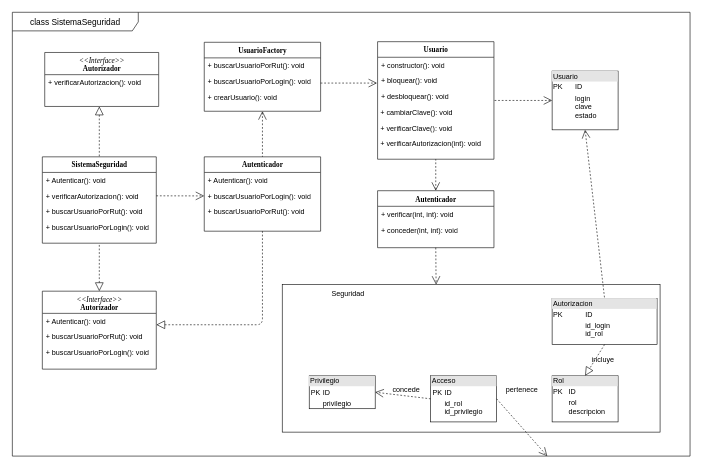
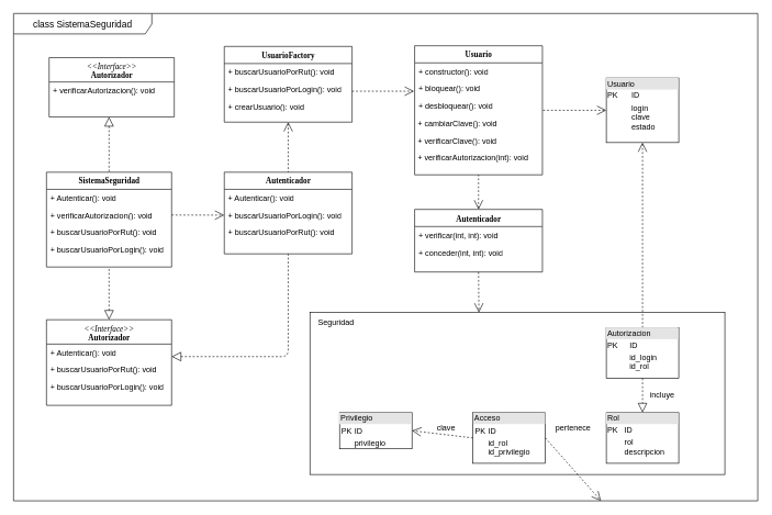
  <mxCell id="0" />
  <mxCell id="1" parent="0" />
  <mxCell id="2" value="" style="rounded=0;whiteSpace=wrap;html=1;" parent="1" vertex="1"><mxGeometry x="470" y="474" width="630" height="246" as="geometry" /></mxCell>
  <mxCell id="3" value="&lt;font style=&quot;font-size: 14px&quot;&gt;class SistemaSeguridad&lt;/font&gt;" style="shape=umlFrame;whiteSpace=wrap;html=1;width=210;height=31;" parent="1" vertex="1"><mxGeometry y="20" width="1130" height="740" as="geometry" x="20" /></mxCell>
  <mxCell id="4" value="UsuarioFactory" style="swimlane;html=1;fontStyle=1;align=center;verticalAlign=top;childLayout=stackLayout;horizontal=1;startSize=26;horizontalStack=0;resizeParent=1;resizeLast=0;collapsible=1;marginBottom=0;swimlaneFillColor=#ffffff;rounded=0;shadow=0;comic=0;labelBackgroundColor=none;strokeColor=#000000;strokeWidth=1;fillColor=none;fontFamily=Verdana;fontSize=12;fontColor=#000000;" parent="1" vertex="1"><mxGeometry x="340" y="70" width="194" height="115" as="geometry" /></mxCell>
  <mxCell id="5" value="+ buscarUsuarioPorRut(): void" style="text;html=1;strokeColor=none;fillColor=none;align=left;verticalAlign=top;spacingLeft=4;spacingRight=4;whiteSpace=wrap;overflow=hidden;rotatable=0;points=[[0,0.5],[1,0.5]];portConstraint=eastwest;" parent="4" vertex="1"><mxGeometry y="26" width="194" height="26" as="geometry" /></mxCell>
  <mxCell id="6" value="+ buscarUsuarioPorLogin(): void" style="text;html=1;strokeColor=none;fillColor=none;align=left;verticalAlign=top;spacingLeft=4;spacingRight=4;whiteSpace=wrap;overflow=hidden;rotatable=0;points=[[0,0.5],[1,0.5]];portConstraint=eastwest;" parent="4" vertex="1"><mxGeometry y="52" width="194" height="26" as="geometry" /></mxCell>
  <mxCell id="7" value="+ crearUsuario(): void" style="text;html=1;strokeColor=none;fillColor=none;align=left;verticalAlign=top;spacingLeft=4;spacingRight=4;whiteSpace=wrap;overflow=hidden;rotatable=0;points=[[0,0.5],[1,0.5]];portConstraint=eastwest;" parent="4" vertex="1"><mxGeometry y="78" width="194" height="26" as="geometry" /></mxCell>
  <mxCell id="8" value="Autenticador" style="swimlane;html=1;fontStyle=1;align=center;verticalAlign=top;childLayout=stackLayout;horizontal=1;startSize=26;horizontalStack=0;resizeParent=1;resizeLast=0;collapsible=1;marginBottom=0;swimlaneFillColor=#ffffff;rounded=0;shadow=0;comic=0;labelBackgroundColor=none;strokeColor=#000000;strokeWidth=1;fillColor=none;fontFamily=Verdana;fontSize=12;fontColor=#000000;" parent="1" vertex="1"><mxGeometry x="340" y="261" width="194" height="124" as="geometry" /></mxCell>
  <mxCell id="9" value="+ Autenticar(): void" style="text;html=1;strokeColor=none;fillColor=none;align=left;verticalAlign=top;spacingLeft=4;spacingRight=4;whiteSpace=wrap;overflow=hidden;rotatable=0;points=[[0,0.5],[1,0.5]];portConstraint=eastwest;" parent="8" vertex="1"><mxGeometry y="26" width="194" height="26" as="geometry" /></mxCell>
  <mxCell id="10" value="+ buscarUsuarioPorLogin(): void" style="text;html=1;strokeColor=none;fillColor=none;align=left;verticalAlign=top;spacingLeft=4;spacingRight=4;whiteSpace=wrap;overflow=hidden;rotatable=0;points=[[0,0.5],[1,0.5]];portConstraint=eastwest;" parent="8" vertex="1"><mxGeometry y="52" width="194" height="26" as="geometry" /></mxCell>
  <mxCell id="11" value="+ buscarUsuarioPorRut(): void" style="text;html=1;strokeColor=none;fillColor=none;align=left;verticalAlign=top;spacingLeft=4;spacingRight=4;whiteSpace=wrap;overflow=hidden;rotatable=0;points=[[0,0.5],[1,0.5]];portConstraint=eastwest;" parent="8" vertex="1"><mxGeometry y="78" width="194" height="26" as="geometry" /></mxCell>
  <mxCell id="12" value="SistemaSeguridad" style="swimlane;html=1;fontStyle=1;align=center;verticalAlign=top;childLayout=stackLayout;horizontal=1;startSize=26;horizontalStack=0;resizeParent=1;resizeLast=0;collapsible=1;marginBottom=0;swimlaneFillColor=#ffffff;rounded=0;shadow=0;comic=0;labelBackgroundColor=none;strokeColor=#000000;strokeWidth=1;fillColor=none;fontFamily=Verdana;fontSize=12;fontColor=#000000;" parent="1" vertex="1"><mxGeometry x="70" y="261" width="190" height="144" as="geometry" /></mxCell>
  <mxCell id="13" value="+ Autenticar(): void" style="text;html=1;strokeColor=none;fillColor=none;align=left;verticalAlign=top;spacingLeft=4;spacingRight=4;whiteSpace=wrap;overflow=hidden;rotatable=0;points=[[0,0.5],[1,0.5]];portConstraint=eastwest;" parent="12" vertex="1"><mxGeometry y="26" width="190" height="26" as="geometry" /></mxCell>
  <mxCell id="14" value="+ verificarAutorizacion(): void" style="text;html=1;strokeColor=none;fillColor=none;align=left;verticalAlign=top;spacingLeft=4;spacingRight=4;whiteSpace=wrap;overflow=hidden;rotatable=0;points=[[0,0.5],[1,0.5]];portConstraint=eastwest;" parent="12" vertex="1"><mxGeometry y="52" width="190" height="26" as="geometry" /></mxCell>
  <mxCell id="15" value="+ buscarUsuarioPorRut(): void" style="text;html=1;strokeColor=none;fillColor=none;align=left;verticalAlign=top;spacingLeft=4;spacingRight=4;whiteSpace=wrap;overflow=hidden;rotatable=0;points=[[0,0.5],[1,0.5]];portConstraint=eastwest;" parent="12" vertex="1"><mxGeometry y="78" width="190" height="26" as="geometry" /></mxCell>
  <mxCell id="16" value="+ buscarUsuarioPorLogin(): void" style="text;html=1;strokeColor=none;fillColor=none;align=left;verticalAlign=top;spacingLeft=4;spacingRight=4;whiteSpace=wrap;overflow=hidden;rotatable=0;points=[[0,0.5],[1,0.5]];portConstraint=eastwest;" parent="1" vertex="1"><mxGeometry x="70" y="365" width="190" height="26" as="geometry" /></mxCell>
  <mxCell id="17" value="&lt;i style=&quot;font-weight: normal&quot;&gt;&lt;font style=&quot;font-size: 12px&quot;&gt;&amp;lt;&amp;lt;Interface&amp;gt;&amp;gt;&lt;/font&gt;&lt;/i&gt;&lt;br&gt;Autorizador" style="swimlane;html=1;fontStyle=1;align=center;verticalAlign=top;childLayout=stackLayout;horizontal=1;startSize=37;horizontalStack=0;resizeParent=1;resizeLast=0;collapsible=1;marginBottom=0;swimlaneFillColor=#ffffff;rounded=0;shadow=0;comic=0;labelBackgroundColor=none;strokeColor=#000000;strokeWidth=1;fillColor=none;fontFamily=Verdana;fontSize=12;fontColor=#000000;" parent="1" vertex="1"><mxGeometry x="70" y="485" width="190" height="130" as="geometry" /></mxCell>
  <mxCell id="18" value="+ Autenticar(): void" style="text;html=1;strokeColor=none;fillColor=none;align=left;verticalAlign=top;spacingLeft=4;spacingRight=4;whiteSpace=wrap;overflow=hidden;rotatable=0;points=[[0,0.5],[1,0.5]];portConstraint=eastwest;" parent="17" vertex="1"><mxGeometry y="37" width="190" height="26" as="geometry" /></mxCell>
  <mxCell id="19" value="+ buscarUsuarioPorRut(): void" style="text;html=1;strokeColor=none;fillColor=none;align=left;verticalAlign=top;spacingLeft=4;spacingRight=4;whiteSpace=wrap;overflow=hidden;rotatable=0;points=[[0,0.5],[1,0.5]];portConstraint=eastwest;" parent="17" vertex="1"><mxGeometry y="63" width="190" height="26" as="geometry" /></mxCell>
  <mxCell id="20" value="+ buscarUsuarioPorLogin(): void" style="text;html=1;strokeColor=none;fillColor=none;align=left;verticalAlign=top;spacingLeft=4;spacingRight=4;whiteSpace=wrap;overflow=hidden;rotatable=0;points=[[0,0.5],[1,0.5]];portConstraint=eastwest;" parent="17" vertex="1"><mxGeometry y="89" width="190" height="26" as="geometry" /></mxCell>
  <mxCell id="21" value="" style="endArrow=none;html=1;exitX=1;exitY=0.5;exitDx=0;exitDy=0;endSize=6;endFill=0;startArrow=block;startFill=0;startSize=12;dashed=1;entryX=0.5;entryY=1;entryDx=0;entryDy=0;" parent="1" target="8" edge="1"><mxGeometry width="50" height="50" relative="1" as="geometry"><mxPoint x="260" y="541" as="sourcePoint" /><mxPoint x="420" y="414" as="targetPoint" /><Array as="points"><mxPoint x="437" y="541" /></Array></mxGeometry></mxCell>
  <mxCell id="22" value="" style="endArrow=none;html=1;dashed=1;exitX=0.5;exitY=1;exitDx=0;exitDy=0;entryX=0.5;entryY=0;entryDx=0;entryDy=0;startArrow=open;startFill=0;startSize=12;" parent="1" source="4" target="8" edge="1"><mxGeometry width="50" height="50" relative="1" as="geometry"><mxPoint x="530" y="78" as="sourcePoint" /><mxPoint x="580" y="28" as="targetPoint" /></mxGeometry></mxCell>
  <mxCell id="23" value="&lt;div style=&quot;box-sizing: border-box ; width: 100% ; background: #e4e4e4 ; padding: 2px&quot;&gt;Usuario&lt;/div&gt;&lt;table style=&quot;width: 100% ; font-size: 1em&quot; cellpadding=&quot;2&quot; cellspacing=&quot;0&quot;&gt;&lt;tbody&gt;&lt;tr&gt;&lt;td&gt;PK&lt;/td&gt;&lt;td&gt;ID&lt;/td&gt;&lt;/tr&gt;&lt;tr&gt;&lt;td&gt;&lt;br&gt;&lt;/td&gt;&lt;td&gt;login&lt;br&gt;clave&lt;br&gt;estado&lt;br&gt;&lt;/td&gt;&lt;/tr&gt;&lt;/tbody&gt;&lt;/table&gt;" style="verticalAlign=top;align=left;overflow=fill;html=1;" parent="1" vertex="1"><mxGeometry x="920" y="118" width="110" height="98" as="geometry" /></mxCell>
  <mxCell id="24" value="" style="endArrow=none;html=1;dashed=1;startArrow=open;startFill=0;startSize=12;exitX=0.5;exitY=1;exitDx=0;exitDy=0;entryX=0.5;entryY=0;entryDx=0;entryDy=0;" parent="1" source="23" target="40" edge="1"><mxGeometry width="50" height="50" relative="1" as="geometry"><mxPoint x="974" y="252" as="sourcePoint" /><mxPoint x="974" y="301" as="targetPoint" /></mxGeometry></mxCell>
  <mxCell id="25" value="" style="endArrow=open;html=1;dashed=1;exitX=1;exitY=0.5;exitDx=0;exitDy=0;entryX=0;entryY=0.5;entryDx=0;entryDy=0;startArrow=none;startFill=0;endFill=0;startSize=6;endSize=12;" parent="1" source="14" edge="1"><mxGeometry width="50" height="50" relative="1" as="geometry"><mxPoint x="260" y="359" as="sourcePoint" /><mxPoint x="339.833" y="326.167" as="targetPoint" /></mxGeometry></mxCell>
  <mxCell id="26" value="&lt;i style=&quot;font-weight: normal&quot;&gt;&lt;font style=&quot;font-size: 12px&quot;&gt;&amp;lt;&amp;lt;Interface&amp;gt;&amp;gt;&lt;/font&gt;&lt;/i&gt;&lt;br&gt;Autorizador" style="swimlane;html=1;fontStyle=1;align=center;verticalAlign=top;childLayout=stackLayout;horizontal=1;startSize=37;horizontalStack=0;resizeParent=1;resizeLast=0;collapsible=1;marginBottom=0;swimlaneFillColor=#ffffff;rounded=0;shadow=0;comic=0;labelBackgroundColor=none;strokeColor=#000000;strokeWidth=1;fillColor=none;fontFamily=Verdana;fontSize=12;fontColor=#000000;" parent="1" vertex="1"><mxGeometry x="74" y="87" width="190" height="90" as="geometry" /></mxCell>
  <mxCell id="27" value="+ verificarAutorizacion(): void" style="text;html=1;strokeColor=none;fillColor=none;align=left;verticalAlign=top;spacingLeft=4;spacingRight=4;whiteSpace=wrap;overflow=hidden;rotatable=0;points=[[0,0.5],[1,0.5]];portConstraint=eastwest;" parent="26" vertex="1"><mxGeometry y="37" width="190" height="26" as="geometry" /></mxCell>
  <mxCell id="28" value="" style="endArrow=none;html=1;dashed=1;entryX=0.5;entryY=0;entryDx=0;entryDy=0;startArrow=block;startFill=0;startSize=12;" parent="1" target="12" edge="1"><mxGeometry width="50" height="50" relative="1" as="geometry"><mxPoint x="165" y="177" as="sourcePoint" /><mxPoint x="430" y="277" as="targetPoint" /></mxGeometry></mxCell>
  <mxCell id="29" value="" style="endArrow=none;html=1;dashed=1;entryX=0.5;entryY=1;entryDx=0;entryDy=0;startArrow=block;startFill=0;startSize=12;exitX=0.5;exitY=0;exitDx=0;exitDy=0;" parent="1" source="17" target="12" edge="1"><mxGeometry width="50" height="50" relative="1" as="geometry"><mxPoint x="175" y="187" as="sourcePoint" /><mxPoint x="175" y="277" as="targetPoint" /></mxGeometry></mxCell>
  <mxCell id="30" value="Usuario" style="swimlane;html=1;fontStyle=1;align=center;verticalAlign=top;childLayout=stackLayout;horizontal=1;startSize=26;horizontalStack=0;resizeParent=1;resizeLast=0;collapsible=1;marginBottom=0;swimlaneFillColor=#ffffff;rounded=0;shadow=0;comic=0;labelBackgroundColor=none;strokeColor=#000000;strokeWidth=1;fillColor=none;fontFamily=Verdana;fontSize=12;fontColor=#000000;" parent="1" vertex="1"><mxGeometry x="629" y="69" width="194" height="196" as="geometry" /></mxCell>
  <mxCell id="31" value="+ constructor(): void" style="text;html=1;strokeColor=none;fillColor=none;align=left;verticalAlign=top;spacingLeft=4;spacingRight=4;whiteSpace=wrap;overflow=hidden;rotatable=0;points=[[0,0.5],[1,0.5]];portConstraint=eastwest;" parent="30" vertex="1"><mxGeometry y="26" width="194" height="26" as="geometry" /></mxCell>
  <mxCell id="32" value="+ bloquear(): void" style="text;html=1;strokeColor=none;fillColor=none;align=left;verticalAlign=top;spacingLeft=4;spacingRight=4;whiteSpace=wrap;overflow=hidden;rotatable=0;points=[[0,0.5],[1,0.5]];portConstraint=eastwest;" parent="30" vertex="1"><mxGeometry y="52" width="194" height="26" as="geometry" /></mxCell>
  <mxCell id="33" value="+ desbloquear(): void" style="text;html=1;strokeColor=none;fillColor=none;align=left;verticalAlign=top;spacingLeft=4;spacingRight=4;whiteSpace=wrap;overflow=hidden;rotatable=0;points=[[0,0.5],[1,0.5]];portConstraint=eastwest;" parent="30" vertex="1"><mxGeometry y="78" width="194" height="26" as="geometry" /></mxCell>
  <mxCell id="34" value="+ cambiarClave(): void" style="text;html=1;strokeColor=none;fillColor=none;align=left;verticalAlign=top;spacingLeft=4;spacingRight=4;whiteSpace=wrap;overflow=hidden;rotatable=0;points=[[0,0.5],[1,0.5]];portConstraint=eastwest;" parent="1" vertex="1"><mxGeometry x="628" y="174" width="194" height="26" as="geometry" /></mxCell>
  <mxCell id="35" value="+ verificarClave(): void" style="text;html=1;strokeColor=none;fillColor=none;align=left;verticalAlign=top;spacingLeft=4;spacingRight=4;whiteSpace=wrap;overflow=hidden;rotatable=0;points=[[0,0.5],[1,0.5]];portConstraint=eastwest;" parent="1" vertex="1"><mxGeometry x="628" y="200" width="194" height="26" as="geometry" /></mxCell>
  <mxCell id="36" value="+ verificarAutorizacion(int): void" style="text;html=1;strokeColor=none;fillColor=none;align=left;verticalAlign=top;spacingLeft=4;spacingRight=4;whiteSpace=wrap;overflow=hidden;rotatable=0;points=[[0,0.5],[1,0.5]];portConstraint=eastwest;" parent="1" vertex="1"><mxGeometry x="628" y="226" width="194" height="26" as="geometry" /></mxCell>
  <mxCell id="37" value="Autenticador" style="swimlane;html=1;fontStyle=1;align=center;verticalAlign=top;childLayout=stackLayout;horizontal=1;startSize=26;horizontalStack=0;resizeParent=1;resizeLast=0;collapsible=1;marginBottom=0;swimlaneFillColor=#ffffff;rounded=0;shadow=0;comic=0;labelBackgroundColor=none;strokeColor=#000000;strokeWidth=1;fillColor=none;fontFamily=Verdana;fontSize=12;fontColor=#000000;" parent="1" vertex="1"><mxGeometry x="629" y="317.5" width="194" height="95" as="geometry" /></mxCell>
  <mxCell id="38" value="+ verificar(int, int): void" style="text;html=1;strokeColor=none;fillColor=none;align=left;verticalAlign=top;spacingLeft=4;spacingRight=4;whiteSpace=wrap;overflow=hidden;rotatable=0;points=[[0,0.5],[1,0.5]];portConstraint=eastwest;" parent="37" vertex="1"><mxGeometry y="26" width="194" height="26" as="geometry" /></mxCell>
  <mxCell id="39" value="+ conceder(int, int): void" style="text;html=1;strokeColor=none;fillColor=none;align=left;verticalAlign=top;spacingLeft=4;spacingRight=4;whiteSpace=wrap;overflow=hidden;rotatable=0;points=[[0,0.5],[1,0.5]];portConstraint=eastwest;" parent="37" vertex="1"><mxGeometry y="52" width="194" height="26" as="geometry" /></mxCell>
- <mxCell id="40" value="&lt;div style=&quot;box-sizing: border-box ; width: 100% ; background: #e4e4e4 ; padding: 2px&quot;&gt;Autorizacion&lt;/div&gt;&lt;table style=&quot;width: 100% ; font-size: 1em&quot; cellpadding=&quot;2&quot; cellspacing=&quot;0&quot;&gt;&lt;tbody&gt;&lt;tr&gt;&lt;td&gt;PK&lt;/td&gt;&lt;td&gt;ID&lt;/td&gt;&lt;/tr&gt;&lt;tr&gt;&lt;td&gt;&lt;br&gt;&lt;/td&gt;&lt;td&gt;id_login&lt;br&gt;id_rol&lt;/td&gt;&lt;/tr&gt;&lt;tr&gt;&lt;td&gt;&lt;/td&gt;&lt;td&gt;&lt;br&gt;&lt;/td&gt;&lt;/tr&gt;&lt;/tbody&gt;&lt;/table&gt;" style="verticalAlign=top;align=left;overflow=fill;html=1;" parent="1" vertex="1"><mxGeometry x="920" y="497" width="175" height="77" as="geometry" /></mxCell>
+ <mxCell id="40" value="&lt;div style=&quot;box-sizing: border-box ; width: 100% ; background: #e4e4e4 ; padding: 2px&quot;&gt;Autorizacion&lt;/div&gt;&lt;table style=&quot;width: 100% ; font-size: 1em&quot; cellpadding=&quot;2&quot; cellspacing=&quot;0&quot;&gt;&lt;tbody&gt;&lt;tr&gt;&lt;td&gt;PK&lt;/td&gt;&lt;td&gt;ID&lt;/td&gt;&lt;/tr&gt;&lt;tr&gt;&lt;td&gt;&lt;br&gt;&lt;/td&gt;&lt;td&gt;id_login&lt;br&gt;id_rol&lt;/td&gt;&lt;/tr&gt;&lt;tr&gt;&lt;td&gt;&lt;/td&gt;&lt;td&gt;&lt;br&gt;&lt;/td&gt;&lt;/tr&gt;&lt;/tbody&gt;&lt;/table&gt;" style="verticalAlign=top;align=left;overflow=fill;html=1;" parent="1" vertex="1"><mxGeometry x="920" y="497" width="110" height="77" as="geometry" /></mxCell>
  <mxCell id="41" value="" style="endArrow=none;html=1;dashed=1;exitX=0.5;exitY=0;exitDx=0;exitDy=0;entryX=0.5;entryY=1;entryDx=0;entryDy=0;startArrow=open;startFill=0;startSize=12;" parent="1" source="37" target="30" edge="1"><mxGeometry width="50" height="50" relative="1" as="geometry"><mxPoint x="483" y="195" as="sourcePoint" /><mxPoint x="483" y="271" as="targetPoint" /></mxGeometry></mxCell>
  <mxCell id="42" value="" style="endArrow=open;html=1;dashed=1;endFill=0;startSize=6;endSize=12;" parent="1" edge="1"><mxGeometry width="50" height="50" relative="1" as="geometry"><mxPoint x="534" y="138" as="sourcePoint" /><mxPoint x="628" y="138" as="targetPoint" /></mxGeometry></mxCell>
- <mxCell id="43" value="Seguridad" style="text;html=1;strokeColor=none;fillColor=none;align=center;verticalAlign=middle;whiteSpace=wrap;rounded=0;" parent="1" vertex="1"><mxGeometry x="540" y="479" width="80" height="20" as="geometry" /></mxCell>
+ <mxCell id="43" value="Seguridad" style="text;html=1;strokeColor=none;fillColor=none;align=center;verticalAlign=middle;whiteSpace=wrap;rounded=0;" parent="1" vertex="1"><mxGeometry x="470" y="479" width="80" height="20" as="geometry" /></mxCell>
  <mxCell id="44" value="&lt;div style=&quot;box-sizing: border-box ; width: 100% ; background: #e4e4e4 ; padding: 2px&quot;&gt;Rol&lt;/div&gt;&lt;table style=&quot;width: 100% ; font-size: 1em&quot; cellpadding=&quot;2&quot; cellspacing=&quot;0&quot;&gt;&lt;tbody&gt;&lt;tr&gt;&lt;td&gt;PK&lt;/td&gt;&lt;td&gt;ID&lt;/td&gt;&lt;/tr&gt;&lt;tr&gt;&lt;td&gt;&lt;br&gt;&lt;/td&gt;&lt;td&gt;rol&lt;br&gt;descripcion&lt;/td&gt;&lt;/tr&gt;&lt;tr&gt;&lt;td&gt;&lt;/td&gt;&lt;td&gt;&lt;br&gt;&lt;/td&gt;&lt;/tr&gt;&lt;/tbody&gt;&lt;/table&gt;" style="verticalAlign=top;align=left;overflow=fill;html=1;" parent="1" vertex="1"><mxGeometry x="920" y="626" width="110" height="77" as="geometry" /></mxCell>
  <mxCell id="45" value="&lt;div style=&quot;box-sizing: border-box ; width: 100% ; background: #e4e4e4 ; padding: 2px&quot;&gt;Acceso&lt;/div&gt;&lt;table&gt;&lt;tbody&gt;&lt;tr&gt;&lt;td&gt;PK&lt;/td&gt;&lt;td&gt;ID&lt;/td&gt;&lt;/tr&gt;&lt;tr&gt;&lt;td&gt;&lt;br&gt;&lt;/td&gt;&lt;td&gt;id_rol&lt;br&gt;id_privilegio&lt;/td&gt;&lt;/tr&gt;&lt;tr&gt;&lt;td&gt;&lt;br&gt;&lt;/td&gt;&lt;/tr&gt;&lt;/tbody&gt;&lt;/table&gt;" style="verticalAlign=top;align=left;overflow=fill;html=1;" parent="1" vertex="1"><mxGeometry x="717.5" y="626" width="110" height="77" as="geometry" /></mxCell>
  <mxCell id="46" value="&lt;div style=&quot;box-sizing: border-box ; width: 100% ; background: #e4e4e4 ; padding: 2px&quot;&gt;Privilegio&lt;/div&gt;&lt;table&gt;&lt;tbody&gt;&lt;tr&gt;&lt;td&gt;PK&lt;/td&gt;&lt;td&gt;ID&lt;/td&gt;&lt;/tr&gt;&lt;tr&gt;&lt;td&gt;&lt;br&gt;&lt;/td&gt;&lt;td&gt;privilegio&lt;br&gt;descripcion&lt;/td&gt;&lt;/tr&gt;&lt;tr&gt;&lt;td&gt;&lt;br&gt;&lt;/td&gt;&lt;/tr&gt;&lt;/tbody&gt;&lt;/table&gt;" style="verticalAlign=top;align=left;overflow=fill;html=1;" parent="1" vertex="1"><mxGeometry x="515" y="626" width="110" height="55" as="geometry" /></mxCell>
  <mxCell id="47" value="" style="endArrow=open;html=1;dashed=1;endFill=0;startSize=6;endSize=12;exitX=1;exitY=0.5;exitDx=0;exitDy=0;" parent="1" source="45" target="3" edge="1"><mxGeometry width="50" height="50" relative="1" as="geometry"><mxPoint x="827.5" y="667.276" as="sourcePoint" /><mxPoint x="904.513" y="667.403" as="targetPoint" /></mxGeometry></mxCell>
  <mxCell id="48" value="" style="endArrow=open;html=1;entryX=1;entryY=0.5;entryDx=0;entryDy=0;dashed=1;endFill=0;startSize=6;endSize=12;exitX=0;exitY=0.5;exitDx=0;exitDy=0;" parent="1" source="45" target="46" edge="1"><mxGeometry width="50" height="50" relative="1" as="geometry"><mxPoint x="837.207" y="674.793" as="sourcePoint" /><mxPoint x="930.31" y="674.793" as="targetPoint" /></mxGeometry></mxCell>
  <mxCell id="49" value="" style="endArrow=block;html=1;entryX=0.5;entryY=0;entryDx=0;entryDy=0;dashed=1;endFill=0;startSize=6;endSize=12;exitX=0.5;exitY=1;exitDx=0;exitDy=0;" parent="1" source="40" target="44" edge="1"><mxGeometry width="50" height="50" relative="1" as="geometry"><mxPoint x="847.207" y="684.793" as="sourcePoint" /><mxPoint x="940.31" y="684.793" as="targetPoint" /></mxGeometry></mxCell>
  <mxCell id="50" value="pertenece" style="text;html=1;strokeColor=none;fillColor=none;align=center;verticalAlign=middle;whiteSpace=wrap;rounded=0;" parent="1" vertex="1"><mxGeometry x="840" y="639" width="60" height="20" as="geometry" /></mxCell>
  <mxCell id="51" value="incluye" style="text;html=1;strokeColor=none;fillColor=none;align=center;verticalAlign=middle;whiteSpace=wrap;rounded=0;" parent="1" vertex="1"><mxGeometry x="975" y="590" width="60" height="20" as="geometry" /></mxCell>
- <mxCell id="52" value="concede" style="text;html=1;strokeColor=none;fillColor=none;align=center;verticalAlign=middle;whiteSpace=wrap;rounded=0;" parent="1" vertex="1"><mxGeometry x="647" y="639" width="60" height="20" as="geometry" /></mxCell>
+ <mxCell id="52" value="clave" style="text;html=1;strokeColor=none;fillColor=none;align=center;verticalAlign=middle;whiteSpace=wrap;rounded=0;" parent="1" vertex="1"><mxGeometry x="647" y="639" width="60" height="20" as="geometry" /></mxCell>
  <mxCell id="53" value="" style="endArrow=open;html=1;entryX=0.609;entryY=0.614;entryDx=0;entryDy=0;dashed=1;endFill=0;startSize=6;endSize=12;exitX=0.5;exitY=1;exitDx=0;exitDy=0;entryPerimeter=0;" parent="1" source="37" edge="1"><mxGeometry width="50" height="50" relative="1" as="geometry"><mxPoint x="1003.529" y="583.647" as="sourcePoint" /><mxPoint x="726.571" y="474" as="targetPoint" /></mxGeometry></mxCell>
  <mxCell id="54" value="" style="endArrow=open;html=1;dashed=1;endFill=0;startSize=6;endSize=12;" parent="1" edge="1"><mxGeometry width="50" height="50" relative="1" as="geometry"><mxPoint x="824" y="167" as="sourcePoint" /><mxPoint x="920" y="167" as="targetPoint" /></mxGeometry></mxCell>
